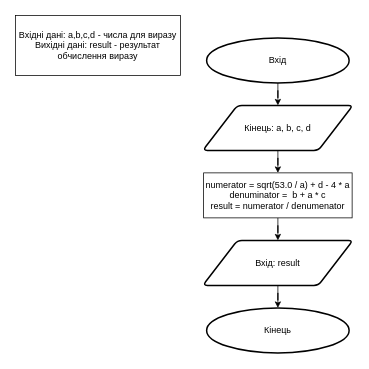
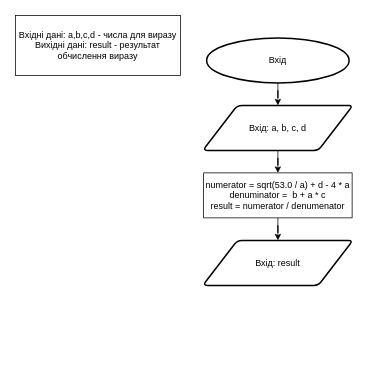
  <mxCell id="0" />
  <mxCell id="1" parent="0" />
  <mxCell id="2" value="Вхідні дані: a,b,c,d - числа для виразу&lt;br&gt;Вихідні дані: result - результат обчислення виразу&lt;br&gt;" style="rounded=0;whiteSpace=wrap;html=1;" vertex="1" parent="1"><mxGeometry x="20" y="20" width="220" height="80" as="geometry" /></mxCell>
  <mxCell id="3" style="edgeStyle=orthogonalEdgeStyle;rounded=0;orthogonalLoop=1;jettySize=auto;html=1;entryX=0.5;entryY=0;entryDx=0;entryDy=0;" edge="1" parent="1" source="4" target="6"><mxGeometry relative="1" as="geometry" /></mxCell>
  <mxCell id="4" value="Вхід" style="strokeWidth=2;html=1;shape=mxgraph.flowchart.start_1;whiteSpace=wrap;" vertex="1" parent="1"><mxGeometry x="275" y="50" width="190" height="60" as="geometry" /></mxCell>
  <mxCell id="5" style="edgeStyle=orthogonalEdgeStyle;rounded=0;orthogonalLoop=1;jettySize=auto;html=1;entryX=0.5;entryY=0;entryDx=0;entryDy=0;" edge="1" parent="1" source="6" target="8"><mxGeometry relative="1" as="geometry" /></mxCell>
- <mxCell id="6" value="Кінець: a, b, c, d" style="shape=parallelogram;html=1;strokeWidth=2;perimeter=parallelogramPerimeter;whiteSpace=wrap;rounded=1;arcSize=12;size=0.23;" vertex="1" parent="1"><mxGeometry x="270" y="140" width="200" height="60" as="geometry" /></mxCell>
+ <mxCell id="6" value="Вхід: a, b, c, d" style="shape=parallelogram;html=1;strokeWidth=2;perimeter=parallelogramPerimeter;whiteSpace=wrap;rounded=1;arcSize=12;size=0.23;" vertex="1" parent="1"><mxGeometry x="270" y="140" width="200" height="60" as="geometry" /></mxCell>
  <mxCell id="7" style="edgeStyle=orthogonalEdgeStyle;rounded=0;orthogonalLoop=1;jettySize=auto;html=1;entryX=0.5;entryY=0;entryDx=0;entryDy=0;" edge="1" parent="1" source="8" target="10"><mxGeometry relative="1" as="geometry" /></mxCell>
  <mxCell id="8" value="numerator = sqrt(53.0 / a) + d - 4 * a&lt;br&gt;denuminator =&amp;nbsp; b + a * c&lt;br&gt;result = numerator / denumenator" style="rounded=0;whiteSpace=wrap;html=1;" vertex="1" parent="1"><mxGeometry x="271" y="230" width="198" height="60" as="geometry" /></mxCell>
- <mxCell id="9" style="edgeStyle=orthogonalEdgeStyle;rounded=0;orthogonalLoop=1;jettySize=auto;html=1;" edge="1" parent="1" source="10" target="11"><mxGeometry relative="1" as="geometry" /></mxCell>
  <mxCell id="10" value="Вхід: result" style="shape=parallelogram;html=1;strokeWidth=2;perimeter=parallelogramPerimeter;whiteSpace=wrap;rounded=1;arcSize=12;size=0.23;" vertex="1" parent="1"><mxGeometry x="270" y="320" width="200" height="60" as="geometry" /></mxCell>
- <mxCell id="11" value="Кінець" style="strokeWidth=2;html=1;shape=mxgraph.flowchart.start_1;whiteSpace=wrap;" vertex="1" parent="1"><mxGeometry x="275" y="410" width="190" height="60" as="geometry" /></mxCell>
